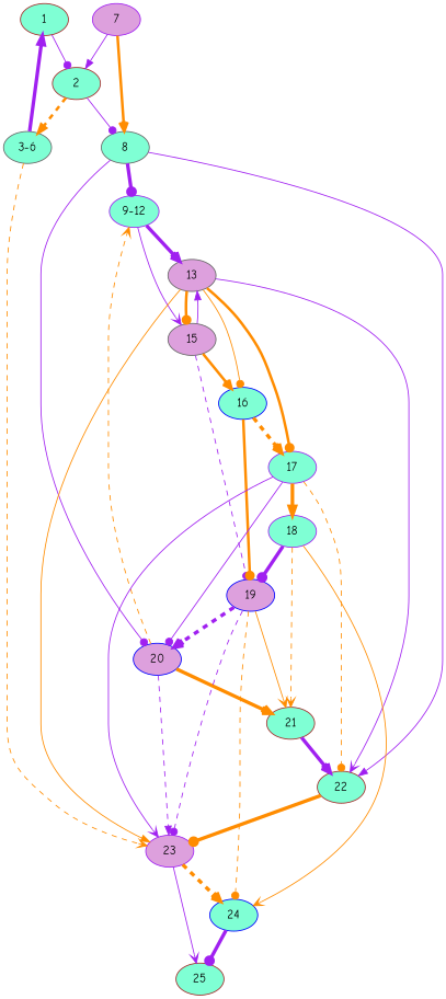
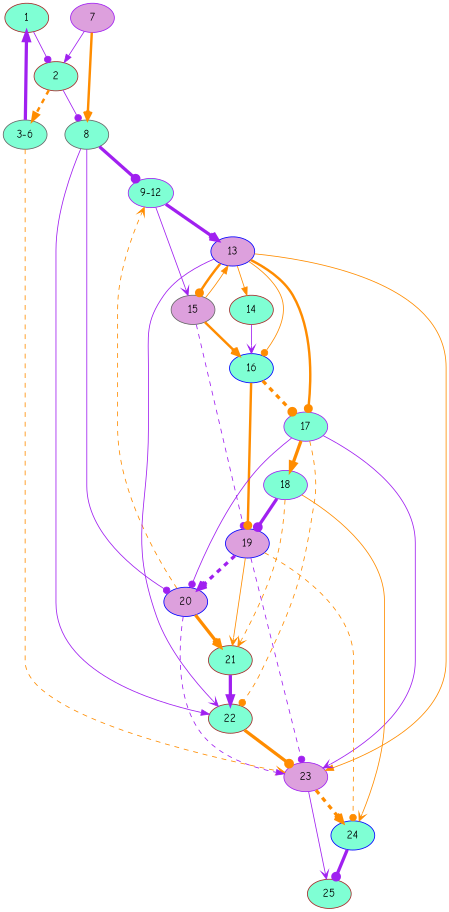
  digraph {
    fontname="Comic Neue"
    rankdir=TB
    node [color=brown fillcolor=aquamarine fontname="Comic Neue" style=filled]
    edge [arrowhead=vee color=darkorange fontname="Comic Neue" penwidth=1 style=bold]
    1
    2
    "3-6" [color=gray40]
    8 [color=gray40]
    23 [color=purple fillcolor=plum]
    "9-12" [color=purple]
    20 [color=blue fillcolor=plum]
    22
    7 [color=purple fillcolor=plum]
    24 [color=blue]
    25
-   13 [color=gray40 fillcolor=plum]
+   13 [color=blue fillcolor=plum]
    15 [color=gray40 fillcolor=plum]
    21
    16 [color=blue]
    17 [color=purple]
+   14
    19 [color=blue fillcolor=plum]
    18 [color=purple]
    1 -> 2 [arrowhead=dot color=purple style=solid]
    2 -> "3-6" [arrowhead=normal penwidth=3 style=dashed]
    2 -> 8 [arrowhead=dot color=purple style=solid]
    "3-6" -> 1 [arrowhead=normal color=purple penwidth=4]
    "3-6" -> 23 [style=dashed]
    8 -> "9-12" [arrowhead=dot color=purple penwidth=4]
    8 -> 20 [arrowhead=dot color=purple]
    8 -> 22 [arrowhead=normal color=purple]
    23 -> 24 [penwidth=4 style=dashed]
    23 -> 25 [color=purple]
    "9-12" -> 13 [color=purple penwidth=4]
    "9-12" -> 15 [color=purple style=solid]
    20 -> 23 [arrowhead=normal color=purple style=dashed]
    20 -> "9-12" [style=dashed]
    20 -> 21 [penwidth=4 style=solid]
    22 -> 23 [arrowhead=dot penwidth=4]
    7 -> 2 [arrowhead=normal color=purple style=solid]
    7 -> 8 [penwidth=3]
    24 -> 25 [arrowhead=dot color=purple penwidth=4 style=solid]
    13 -> 23 [arrowhead=normal style=solid]
    13 -> 22 [color=purple]
    13 -> 15 [arrowhead=dot penwidth=3 style=solid]
    13 -> 16 [arrowhead=dot]
    13 -> 17 [arrowhead=dot penwidth=3 style=solid]
-   15 -> 13 [arrowhead=normal color=purple]
+   13 -> 14 [arrowhead=normal]
+   15 -> 13 [arrowhead=normal]
    15 -> 16 [penwidth=3]
    15 -> 19 [arrowhead=dot color=purple style=dashed]
-   21 -> 22 [color=purple penwidth=4 style=solid]
-   16 -> 17 [penwidth=4 style=dashed]
+   21 -> 22 [arrowhead=normal color=purple penwidth=4 style=solid]
+   16 -> 17 [arrowhead=dot penwidth=4 style=dashed]
    16 -> 19 [arrowhead=dot penwidth=3]
    17 -> 23 [color=purple]
    17 -> 20 [arrowhead=dot color=purple]
    17 -> 22 [arrowhead=dot style=dashed]
    17 -> 18 [arrowhead=normal penwidth=4]
+   14 -> 16 [color=purple style=solid]
    19 -> 23 [arrowhead=dot color=purple style=dashed]
    19 -> 20 [color=purple penwidth=4 style=dashed]
    19 -> 24 [arrowhead=dot style=dashed]
    19 -> 21 [style=solid]
    18 -> 24
    18 -> 21 [style=dashed]
    18 -> 19 [arrowhead=dot color=purple penwidth=4 style=solid]
  }
